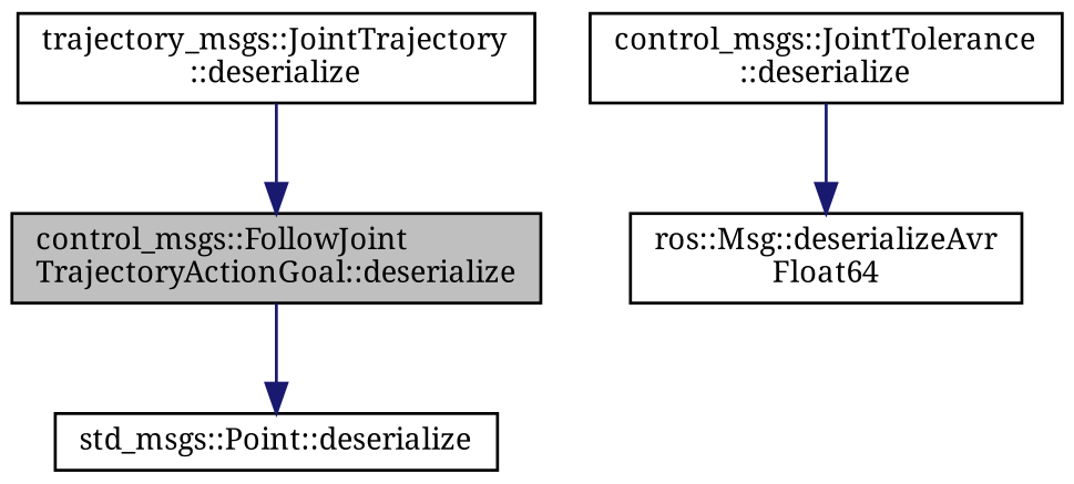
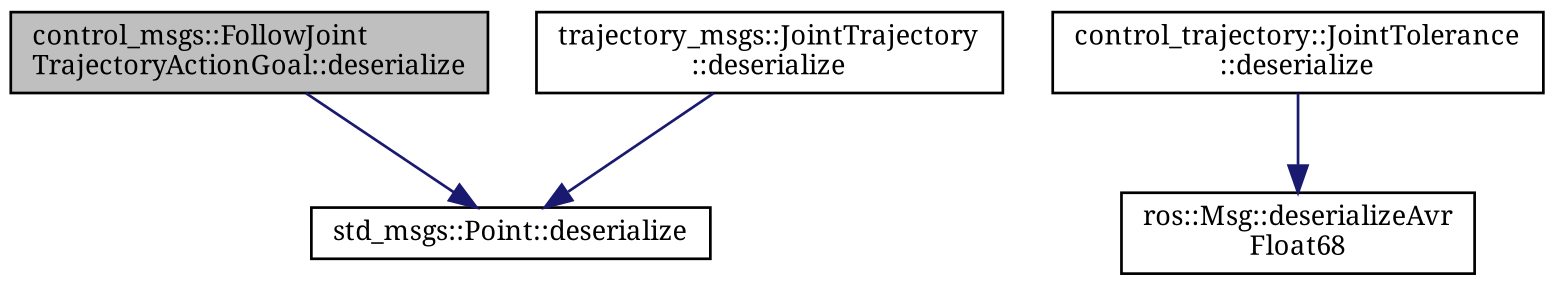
  digraph {
    fontname="Noto Serif"
    rankdir=TB
    node [color=black fillcolor=white fontname="Noto Serif" fontsize=10 shape=record style=filled]
    edge [color=midnightblue fontname="Noto Serif" fontsize=10 labelfontname=Helvetica labelfontsize=10 style=solid]
    n1 [fillcolor=grey75 fontcolor=black height=0.2 label="control_msgs::FollowJoint\lTrajectoryActionGoal::deserialize" width=0.4]
    n2 [height=0.2 label="std_msgs::Point::deserialize" width=0.4]
    n3 [height=0.2 label="trajectory_msgs::JointTrajectory\l::deserialize" width=0.4]
-   n4 [height=0.2 label="control_msgs::JointTolerance\l::deserialize" width=0.4]
-   n5 [height=0.2 label="ros::Msg::deserializeAvr\lFloat64" width=0.4]
+   n4 [height=0.2 label="control_trajectory::JointTolerance\l::deserialize" width=0.4]
+   n5 [height=0.2 label="ros::Msg::deserializeAvr\lFloat68" width=0.4]
    n1 -> n2
-   n3 -> n1
+   n3 -> n2
    n4 -> n5
  }
